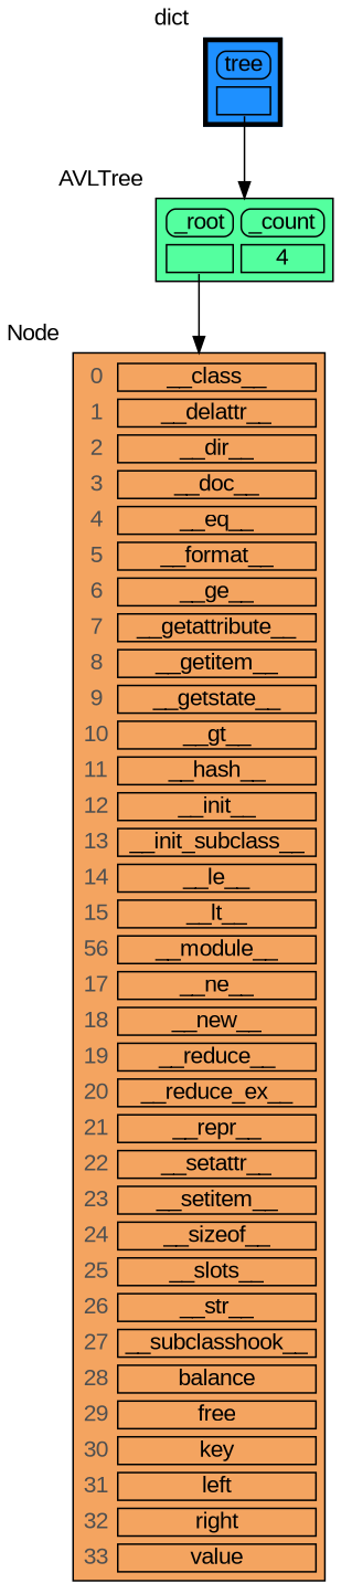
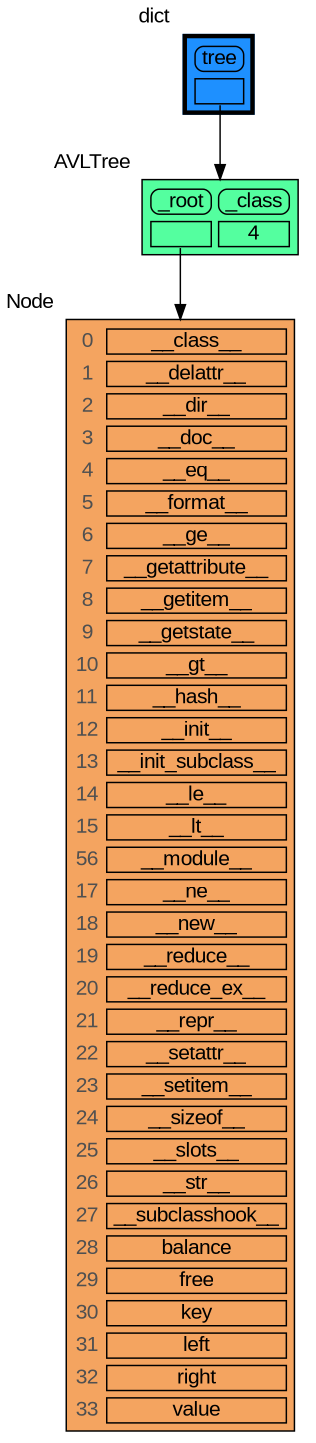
  digraph {
    fontname="Liberation Sans"
    node [fontname="Liberation Sans" shape=plaintext]
    edge [fontname="Liberation Sans" headport=table style=solid tailport=ref0]
    n1 [label=< <TABLE BORDER="1" CELLBORDER="1" CELLSPACING="5" CELLPADDING="0" BGCOLOR="sandybrown" PORT="table">     <TR><TD BORDER="0"><font color="#505050">0</font></TD><TD BORDER="1"> __class__ </TD></TR>     <TR><TD BORDER="0"><font color="#505050">1</font></TD><TD BORDER="1"> __delattr__ </TD></TR>     <TR><TD BORDER="0"><font color="#505050">2</font></TD><TD BORDER="1"> __dir__ </TD></TR>     <TR><TD BORDER="0"><font color="#505050">3</font></TD><TD BORDER="1"> __doc__ </TD></TR>     <TR><TD BORDER="0"><font color="#505050">4</font></TD><TD BORDER="1"> __eq__ </TD></TR>     <TR><TD BORDER="0"><font color="#505050">5</font></TD><TD BORDER="1"> __format__ </TD></TR>     <TR><TD BORDER="0"><font color="#505050">6</font></TD><TD BORDER="1"> __ge__ </TD></TR>     <TR><TD BORDER="0"><font color="#505050">7</font></TD><TD BORDER="1"> __getattribute__ </TD></TR>     <TR><TD BORDER="0"><font color="#505050">8</font></TD><TD BORDER="1"> __getitem__ </TD></TR>     <TR><TD BORDER="0"><font color="#505050">9</font></TD><TD BORDER="1"> __getstate__ </TD></TR>     <TR><TD BORDER="0"><font color="#505050">10</font></TD><TD BORDER="1"> __gt__ </TD></TR>     <TR><TD BORDER="0"><font color="#505050">11</font></TD><TD BORDER="1"> __hash__ </TD></TR>     <TR><TD BORDER="0"><font color="#505050">12</font></TD><TD BORDER="1"> __init__ </TD></TR>     <TR><TD BORDER="0"><font color="#505050">13</font></TD><TD BORDER="1"> __init_subclass__ </TD></TR>     <TR><TD BORDER="0"><font color="#505050">14</font></TD><TD BORDER="1"> __le__ </TD></TR>     <TR><TD BORDER="0"><font color="#505050">15</font></TD><TD BORDER="1"> __lt__ </TD></TR>     <TR><TD BORDER="0"><font color="#505050">56</font></TD><TD BORDER="1"> __module__ </TD></TR>     <TR><TD BORDER="0"><font color="#505050">17</font></TD><TD BORDER="1"> __ne__ </TD></TR>     <TR><TD BORDER="0"><font color="#505050">18</font></TD><TD BORDER="1"> __new__ </TD></TR>     <TR><TD BORDER="0"><font color="#505050">19</font></TD><TD BORDER="1"> __reduce__ </TD></TR>     <TR><TD BORDER="0"><font color="#505050">20</font></TD><TD BORDER="1"> __reduce_ex__ </TD></TR>     <TR><TD BORDER="0"><font color="#505050">21</font></TD><TD BORDER="1"> __repr__ </TD></TR>     <TR><TD BORDER="0"><font color="#505050">22</font></TD><TD BORDER="1"> __setattr__ </TD></TR>     <TR><TD BORDER="0"><font color="#505050">23</font></TD><TD BORDER="1"> __setitem__ </TD></TR>     <TR><TD BORDER="0"><font color="#505050">24</font></TD><TD BORDER="1"> __sizeof__ </TD></TR>     <TR><TD BORDER="0"><font color="#505050">25</font></TD><TD BORDER="1"> __slots__ </TD></TR>     <TR><TD BORDER="0"><font color="#505050">26</font></TD><TD BORDER="1"> __str__ </TD></TR>     <TR><TD BORDER="0"><font color="#505050">27</font></TD><TD BORDER="1"> __subclasshook__ </TD></TR>     <TR><TD BORDER="0"><font color="#505050">28</font></TD><TD BORDER="1"> balance </TD></TR>     <TR><TD BORDER="0"><font color="#505050">29</font></TD><TD BORDER="1"> free </TD></TR>     <TR><TD BORDER="0"><font color="#505050">30</font></TD><TD BORDER="1"> key </TD></TR>     <TR><TD BORDER="0"><font color="#505050">31</font></TD><TD BORDER="1"> left </TD></TR>     <TR><TD BORDER="0"><font color="#505050">32</font></TD><TD BORDER="1"> right </TD></TR>     <TR><TD BORDER="0"><font color="#505050">33</font></TD><TD BORDER="1"> value </TD></TR> </TABLE> > xlabel="Node"]
-   n2 [label=< <TABLE BORDER="1" CELLBORDER="1" CELLSPACING="5" CELLPADDING="0" BGCOLOR="seagreen1" PORT="table">     <TR><TD BORDER="1" STYLE="ROUNDED"> _root </TD><TD BORDER="1" STYLE="ROUNDED"> _count </TD></TR>     <TR><TD BORDER="1" PORT="ref0"> </TD><TD BORDER="1"> 4 </TD></TR> </TABLE> > xlabel=AVLTree]
+   n2 [label=< <TABLE BORDER="1" CELLBORDER="1" CELLSPACING="5" CELLPADDING="0" BGCOLOR="seagreen1" PORT="table">     <TR><TD BORDER="1" STYLE="ROUNDED"> _root </TD><TD BORDER="1" STYLE="ROUNDED"> _class </TD></TR>     <TR><TD BORDER="1" PORT="ref0"> </TD><TD BORDER="1"> 4 </TD></TR> </TABLE> > xlabel=AVLTree]
    n3 [label=< <TABLE BORDER="3" CELLBORDER="1" CELLSPACING="5" CELLPADDING="0" BGCOLOR="dodgerblue1" PORT="table">     <TR><TD BORDER="1" STYLE="ROUNDED"> tree </TD></TR>     <TR><TD BORDER="1" PORT="ref0"> </TD></TR> </TABLE> > xlabel=dict]
    n2 -> n1
    n3 -> n2
  }
